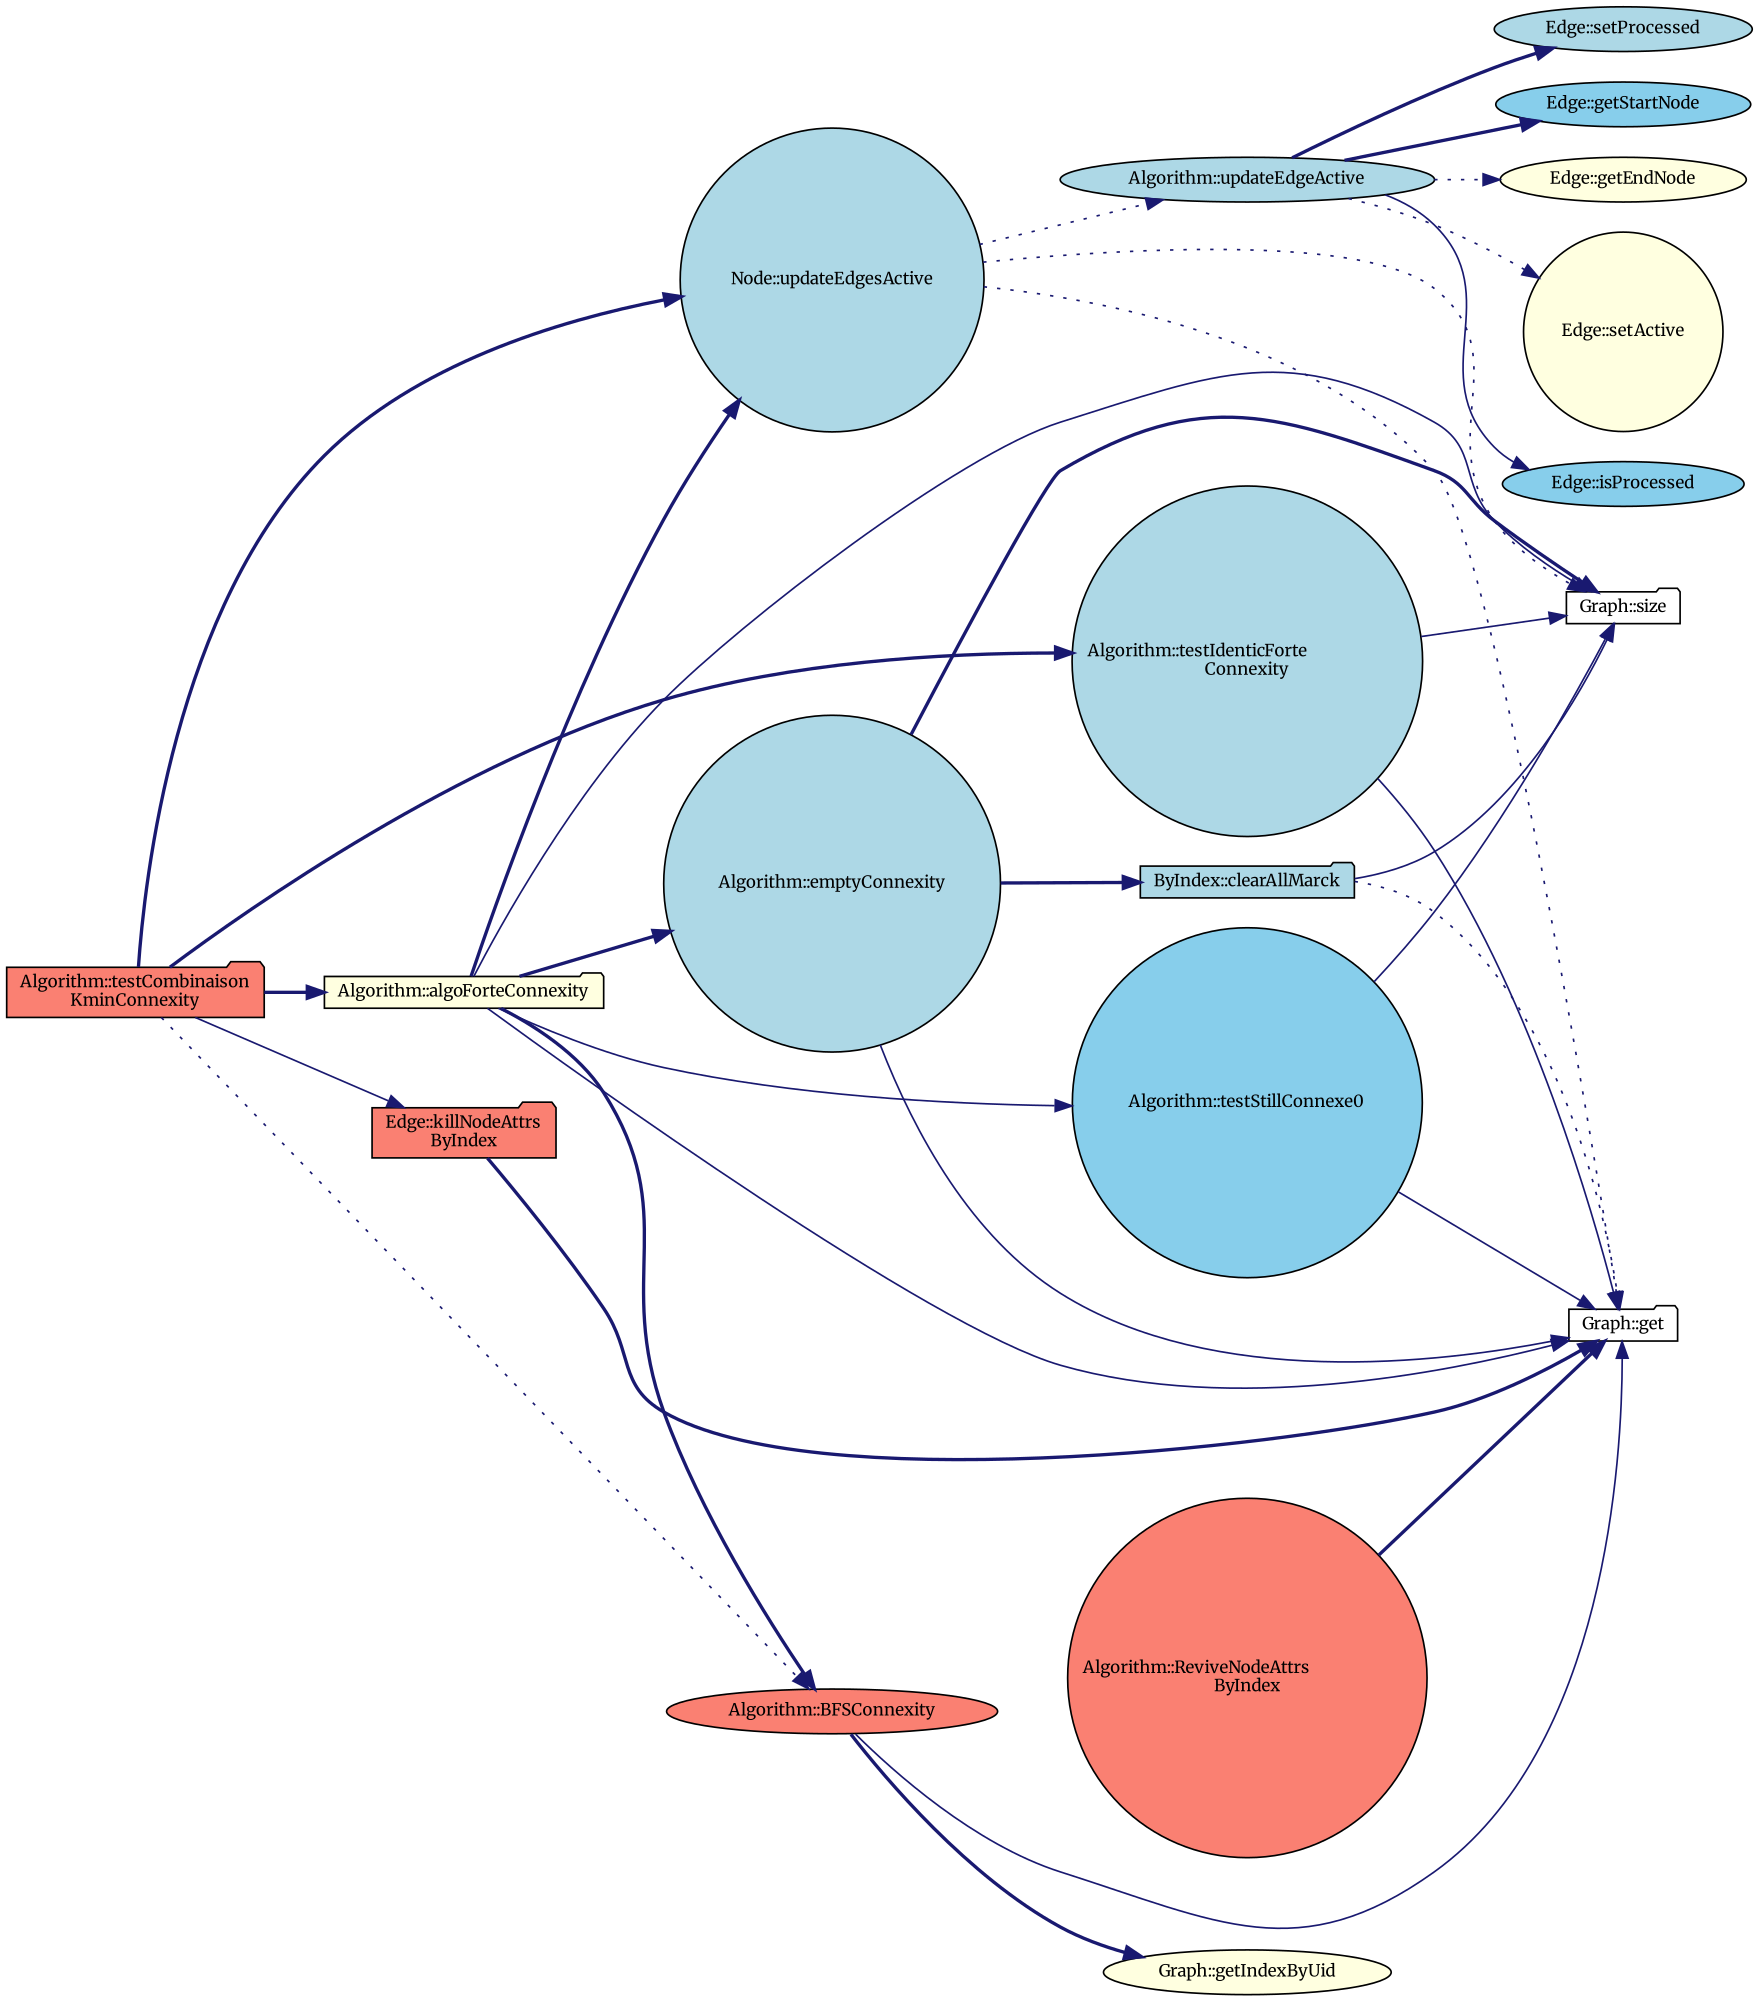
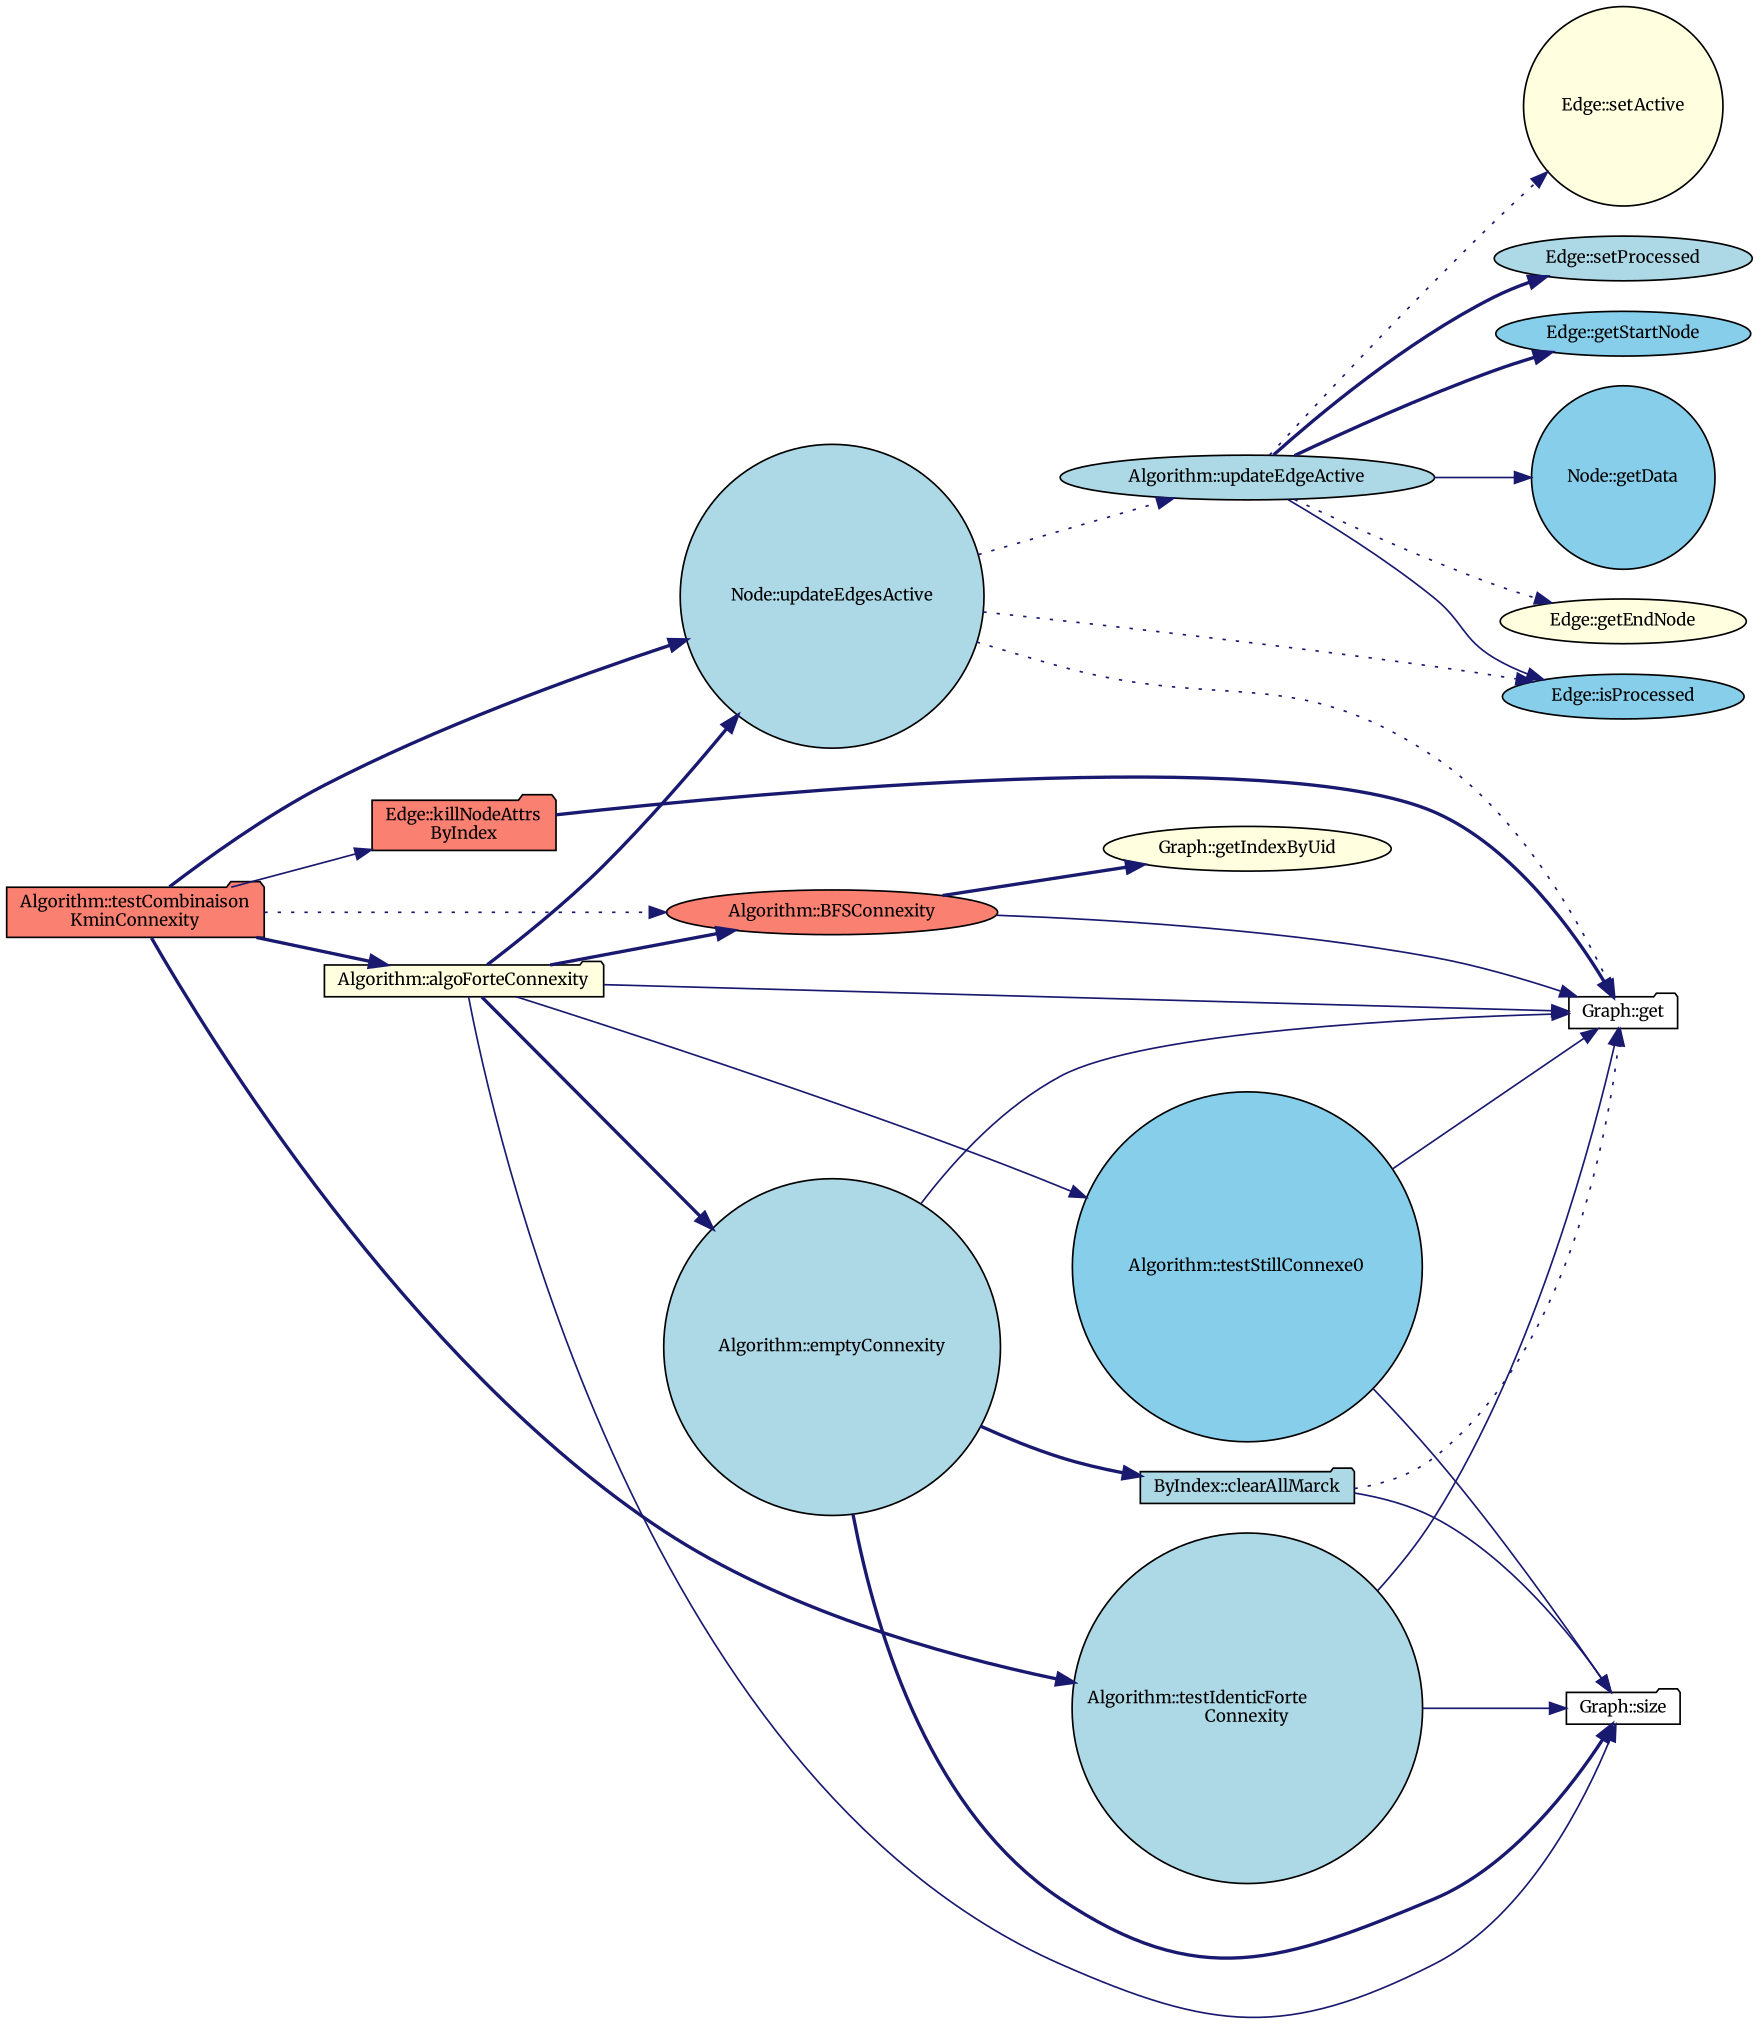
  digraph {
    fontname=Merriweather
    rankdir=LR
    node [color=black fillcolor=lightblue fontname=Merriweather fontsize=10 shape=circle style=filled]
    edge [color=midnightblue fontname=Merriweather fontsize=10 labelfontname=Helvetica labelfontsize=10 style=solid]
    n1 [fillcolor=salmon fontcolor=black height=0.2 label="Algorithm::testCombinaison\lKminConnexity" shape=folder width=0.4]
    n2 [fillcolor=salmon height=0.2 label="Edge::killNodeAttrs\lByIndex" shape=folder width=0.4]
    n3 [height=0.2 label="Node::updateEdgesActive" width=0.4]
    n4 [fillcolor=lightyellow height=0.2 label="Algorithm::algoForteConnexity" shape=folder width=0.4]
    n5 [height=0.2 label="Algorithm::testIdenticForte\lConnexity" width=0.4]
    n6 [fillcolor=salmon height=0.2 label="Algorithm::BFSConnexity" shape=ellipse width=0.4]
    n7 [fillcolor=white height=0.2 label="Graph::get" shape=folder width=0.4]
    n8 [fillcolor=white height=0.2 label="Graph::size" shape=folder width=0.4]
    n9 [height=0.2 label="Algorithm::updateEdgeActive" shape=ellipse width=0.4]
    n10 [fillcolor=skyblue height=0.2 label="Algorithm::testStillConnexe0" width=0.4]
    n11 [height=0.2 label="Algorithm::emptyConnexity" width=0.4]
-   n12 [fillcolor=salmon height=0.2 label="Algorithm::ReviveNodeAttrs\lByIndex" width=0.4]
    n13 [fillcolor=skyblue height=0.2 label="Edge::getStartNode" shape=ellipse width=0.4]
+   n14 [fillcolor=skyblue height=0.2 label="Node::getData" width=0.4]
    n15 [fillcolor=lightyellow height=0.2 label="Edge::getEndNode" shape=ellipse width=0.4]
    n16 [fillcolor=lightyellow height=0.2 label="Edge::setActive" width=0.4]
    n17 [fillcolor=skyblue height=0.2 label="Edge::isProcessed" shape=ellipse width=0.4]
    n18 [height=0.2 label="Edge::setProcessed" shape=ellipse width=0.4]
    n19 [fillcolor=lightyellow height=0.2 label="Graph::getIndexByUid" shape=ellipse width=0.4]
    n20 [height=0.2 label="ByIndex::clearAllMarck" shape=folder width=0.4]
    n1 -> n2
    n1 -> n3 [style=bold]
    n1 -> n4 [style=bold]
    n1 -> n5 [style=bold]
    n1 -> n6 [style=dotted]
    n2 -> n7 [style=bold]
    n3 -> n7 [style=dotted]
-   n3 -> n8 [style=dotted]
+   n3 -> n17 [style=dotted]
    n3 -> n9 [style=dotted]
    n4 -> n3 [style=bold]
    n4 -> n6 [style=bold]
    n4 -> n7
    n4 -> n8
    n4 -> n10
    n4 -> n11 [style=bold]
    n5 -> n7
    n5 -> n8
    n6 -> n7
    n6 -> n19 [style=bold]
    n9 -> n13 [style=bold]
+   n9 -> n14
    n9 -> n15 [style=dotted]
    n9 -> n16 [style=dotted]
    n9 -> n17
    n9 -> n18 [style=bold]
    n10 -> n7
    n10 -> n8
    n11 -> n7
    n11 -> n8 [style=bold]
    n11 -> n20 [style=bold]
-   n12 -> n7 [style=bold]
    n20 -> n7 [style=dotted]
    n20 -> n8
  }
